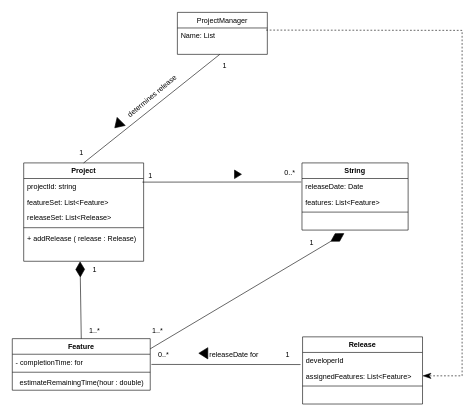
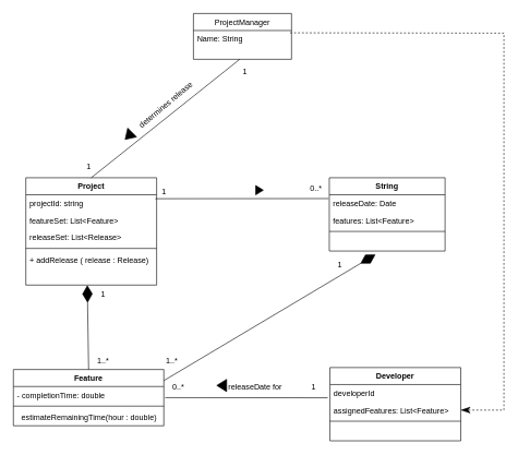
  <mxCell id="0" />
  <mxCell id="1" parent="0" />
  <mxCell id="2" value="Project" style="swimlane;fontStyle=1;align=center;verticalAlign=top;childLayout=stackLayout;horizontal=1;startSize=26;horizontalStack=0;resizeParent=1;resizeParentMax=0;resizeLast=0;collapsible=1;marginBottom=0;" vertex="1" parent="1"><mxGeometry x="39" y="271" width="200" height="164" as="geometry" /></mxCell>
  <mxCell id="3" value="projectId: string" style="text;strokeColor=none;fillColor=none;align=left;verticalAlign=top;spacingLeft=4;spacingRight=4;overflow=hidden;rotatable=0;points=[[0,0.5],[1,0.5]];portConstraint=eastwest;" vertex="1" parent="2"><mxGeometry y="26" width="200" height="26" as="geometry" /></mxCell>
  <mxCell id="4" value="featureSet: List&lt;Feature&gt;" style="text;strokeColor=none;fillColor=none;align=left;verticalAlign=top;spacingLeft=4;spacingRight=4;overflow=hidden;rotatable=0;points=[[0,0.5],[1,0.5]];portConstraint=eastwest;" vertex="1" parent="2"><mxGeometry y="52" width="200" height="26" as="geometry" /></mxCell>
  <mxCell id="5" value="releaseSet: List&lt;Release&gt;" style="text;strokeColor=none;fillColor=none;align=left;verticalAlign=top;spacingLeft=4;spacingRight=4;overflow=hidden;rotatable=0;points=[[0,0.5],[1,0.5]];portConstraint=eastwest;" vertex="1" parent="2"><mxGeometry y="78" width="200" height="26" as="geometry" /></mxCell>
  <mxCell id="6" value="" style="line;strokeWidth=1;fillColor=none;align=left;verticalAlign=middle;spacingTop=-1;spacingLeft=3;spacingRight=3;rotatable=0;labelPosition=right;points=[];portConstraint=eastwest;" vertex="1" parent="2"><mxGeometry y="104" width="200" height="8" as="geometry" /></mxCell>
  <mxCell id="7" value="+ addRelease ( release : Release)" style="text;strokeColor=none;fillColor=none;align=left;verticalAlign=top;spacingLeft=4;spacingRight=4;overflow=hidden;rotatable=0;points=[[0,0.5],[1,0.5]];portConstraint=eastwest;" vertex="1" parent="2"><mxGeometry y="112" width="200" height="26" as="geometry" /></mxCell>
  <mxCell id="8" value="                  " style="text;strokeColor=none;fillColor=none;align=left;verticalAlign=top;spacingLeft=4;spacingRight=4;overflow=hidden;rotatable=0;points=[[0,0.5],[1,0.5]];portConstraint=eastwest;" vertex="1" parent="2"><mxGeometry y="138" width="200" height="26" as="geometry" /></mxCell>
  <mxCell id="9" value="String" style="swimlane;fontStyle=1;align=center;verticalAlign=top;childLayout=stackLayout;horizontal=1;startSize=26;horizontalStack=0;resizeParent=1;resizeParentMax=0;resizeLast=0;collapsible=1;marginBottom=0;" vertex="1" parent="1"><mxGeometry x="503" y="271" width="177" height="112" as="geometry" /></mxCell>
  <mxCell id="10" value="releaseDate: Date" style="text;strokeColor=none;fillColor=none;align=left;verticalAlign=top;spacingLeft=4;spacingRight=4;overflow=hidden;rotatable=0;points=[[0,0.5],[1,0.5]];portConstraint=eastwest;" vertex="1" parent="9"><mxGeometry y="26" width="177" height="26" as="geometry" /></mxCell>
  <mxCell id="11" value="features: List&lt;Feature&gt;" style="text;strokeColor=none;fillColor=none;align=left;verticalAlign=top;spacingLeft=4;spacingRight=4;overflow=hidden;rotatable=0;points=[[0,0.5],[1,0.5]];portConstraint=eastwest;" vertex="1" parent="9"><mxGeometry y="52" width="177" height="26" as="geometry" /></mxCell>
  <mxCell id="12" value="" style="line;strokeWidth=1;fillColor=none;align=left;verticalAlign=middle;spacingTop=-1;spacingLeft=3;spacingRight=3;rotatable=0;labelPosition=right;points=[];portConstraint=eastwest;" vertex="1" parent="9"><mxGeometry y="78" width="177" height="8" as="geometry" /></mxCell>
  <mxCell id="13" value=" " style="text;strokeColor=none;fillColor=none;align=left;verticalAlign=top;spacingLeft=4;spacingRight=4;overflow=hidden;rotatable=0;points=[[0,0.5],[1,0.5]];portConstraint=eastwest;" vertex="1" parent="9"><mxGeometry y="86" width="177" height="26" as="geometry" /></mxCell>
- <mxCell id="14" value="Release" style="swimlane;fontStyle=1;align=center;verticalAlign=top;childLayout=stackLayout;horizontal=1;startSize=26;horizontalStack=0;resizeParent=1;resizeParentMax=0;resizeLast=0;collapsible=1;marginBottom=0;" vertex="1" parent="1"><mxGeometry x="504" y="561" width="200" height="112" as="geometry" /></mxCell>
+ <mxCell id="14" value="Developer" style="swimlane;fontStyle=1;align=center;verticalAlign=top;childLayout=stackLayout;horizontal=1;startSize=26;horizontalStack=0;resizeParent=1;resizeParentMax=0;resizeLast=0;collapsible=1;marginBottom=0;" vertex="1" parent="1"><mxGeometry x="504" y="561" width="200" height="112" as="geometry" /></mxCell>
  <mxCell id="15" value="developerId" style="text;strokeColor=none;fillColor=none;align=left;verticalAlign=top;spacingLeft=4;spacingRight=4;overflow=hidden;rotatable=0;points=[[0,0.5],[1,0.5]];portConstraint=eastwest;" vertex="1" parent="14"><mxGeometry y="26" width="200" height="26" as="geometry" /></mxCell>
  <mxCell id="16" value="assignedFeatures: List&lt;Feature&gt;" style="text;strokeColor=none;fillColor=none;align=left;verticalAlign=top;spacingLeft=4;spacingRight=4;overflow=hidden;rotatable=0;points=[[0,0.5],[1,0.5]];portConstraint=eastwest;" vertex="1" parent="14"><mxGeometry y="52" width="200" height="26" as="geometry" /></mxCell>
  <mxCell id="17" value="" style="line;strokeWidth=1;fillColor=none;align=left;verticalAlign=middle;spacingTop=-1;spacingLeft=3;spacingRight=3;rotatable=0;labelPosition=right;points=[];portConstraint=eastwest;" vertex="1" parent="14"><mxGeometry y="78" width="200" height="8" as="geometry" /></mxCell>
  <mxCell id="18" value="                  " style="text;strokeColor=none;fillColor=none;align=left;verticalAlign=top;spacingLeft=4;spacingRight=4;overflow=hidden;rotatable=0;points=[[0,0.5],[1,0.5]];portConstraint=eastwest;" vertex="1" parent="14"><mxGeometry y="86" width="200" height="26" as="geometry" /></mxCell>
  <mxCell id="19" value="Feature" style="swimlane;fontStyle=1;align=center;verticalAlign=top;childLayout=stackLayout;horizontal=1;startSize=26;horizontalStack=0;resizeParent=1;resizeParentMax=0;resizeLast=0;collapsible=1;marginBottom=0;" vertex="1" parent="1"><mxGeometry x="20" y="564" width="230" height="86" as="geometry" /></mxCell>
- <mxCell id="20" value="- completionTime: for" style="text;strokeColor=none;fillColor=none;align=left;verticalAlign=top;spacingLeft=4;spacingRight=4;overflow=hidden;rotatable=0;points=[[0,0.5],[1,0.5]];portConstraint=eastwest;" vertex="1" parent="19"><mxGeometry y="26" width="230" height="26" as="geometry" /></mxCell>
+ <mxCell id="20" value="- completionTime: double" style="text;strokeColor=none;fillColor=none;align=left;verticalAlign=top;spacingLeft=4;spacingRight=4;overflow=hidden;rotatable=0;points=[[0,0.5],[1,0.5]];portConstraint=eastwest;" vertex="1" parent="19"><mxGeometry y="26" width="230" height="26" as="geometry" /></mxCell>
  <mxCell id="21" value="" style="line;strokeWidth=1;fillColor=none;align=left;verticalAlign=middle;spacingTop=-1;spacingLeft=3;spacingRight=3;rotatable=0;labelPosition=right;points=[];portConstraint=eastwest;" vertex="1" parent="19"><mxGeometry y="52" width="230" height="8" as="geometry" /></mxCell>
  <mxCell id="22" value="  estimateRemainingTime(hour : double)" style="text;strokeColor=none;fillColor=none;align=left;verticalAlign=top;spacingLeft=4;spacingRight=4;overflow=hidden;rotatable=0;points=[[0,0.5],[1,0.5]];portConstraint=eastwest;" vertex="1" parent="19"><mxGeometry y="60" width="230" height="26" as="geometry" /></mxCell>
  <mxCell id="23" value="" style="group" vertex="1" connectable="0" parent="1"><mxGeometry x="230" y="278" width="273" height="26" as="geometry" /></mxCell>
  <mxCell id="24" value="" style="verticalLabelPosition=bottom;verticalAlign=top;html=1;shape=mxgraph.basic.acute_triangle;dx=0.5;fillColor=#000000;direction=south;" vertex="1" parent="23"><mxGeometry x="160.505" y="4.855" width="11.568" height="14.29" as="geometry" /></mxCell>
  <mxCell id="25" value="" style="group" vertex="1" connectable="0" parent="23"><mxGeometry width="273" height="26" as="geometry" /></mxCell>
  <mxCell id="26" value="" style="endArrow=none;html=1;entryX=-0.005;entryY=-0.008;entryDx=0;entryDy=0;entryPerimeter=0;" edge="1" parent="25"><mxGeometry width="50" height="50" relative="1" as="geometry"><mxPoint x="6.941" y="25" as="sourcePoint" /><mxPoint x="271.843" y="24.792" as="targetPoint" /></mxGeometry></mxCell>
  <mxCell id="27" value="0..*" style="text;html=1;strokeColor=none;fillColor=none;align=center;verticalAlign=middle;whiteSpace=wrap;rounded=0;" vertex="1" parent="25"><mxGeometry x="230.051" width="46.271" height="20" as="geometry" /></mxCell>
  <mxCell id="28" value="1" style="text;html=1;strokeColor=none;fillColor=none;align=center;verticalAlign=middle;whiteSpace=wrap;rounded=0;" vertex="1" parent="1"><mxGeometry x="135" y="440" width="45.254" height="20" as="geometry" /></mxCell>
  <mxCell id="29" value="" style="endArrow=none;html=1;exitX=1;exitY=0.5;exitDx=0;exitDy=0;entryX=-0.027;entryY=-0.223;entryDx=0;entryDy=0;entryPerimeter=0;" edge="1" parent="1"><mxGeometry width="50" height="50" relative="1" as="geometry"><mxPoint x="252" y="607" as="sourcePoint" /><mxPoint x="500.6" y="607.202" as="targetPoint" /></mxGeometry></mxCell>
  <mxCell id="30" value="releaseDate for" style="text;html=1;strokeColor=none;fillColor=none;align=center;verticalAlign=middle;whiteSpace=wrap;rounded=0;" vertex="1" parent="1"><mxGeometry x="345" y="581" width="90" height="20" as="geometry" /></mxCell>
  <mxCell id="31" value="1" style="text;html=1;strokeColor=none;fillColor=none;align=center;verticalAlign=middle;whiteSpace=wrap;rounded=0;" vertex="1" parent="1"><mxGeometry x="226.42" y="282" width="49.153" height="20" as="geometry" /></mxCell>
  <mxCell id="32" value="1..*" style="text;html=1;strokeColor=none;fillColor=none;align=center;verticalAlign=middle;whiteSpace=wrap;rounded=0;" vertex="1" parent="1"><mxGeometry x="134.995" y="541" width="45.254" height="20" as="geometry" /></mxCell>
  <mxCell id="33" value="1..*" style="text;html=1;strokeColor=none;fillColor=none;align=center;verticalAlign=middle;whiteSpace=wrap;rounded=0;" vertex="1" parent="1"><mxGeometry x="239.995" y="541" width="45.254" height="20" as="geometry" /></mxCell>
  <mxCell id="34" value="1" style="text;html=1;strokeColor=none;fillColor=none;align=center;verticalAlign=middle;whiteSpace=wrap;rounded=0;" vertex="1" parent="1"><mxGeometry x="497" y="395" width="45.254" height="20" as="geometry" /></mxCell>
  <mxCell id="35" value="0..*" style="text;html=1;strokeColor=none;fillColor=none;align=center;verticalAlign=middle;whiteSpace=wrap;rounded=0;" vertex="1" parent="1"><mxGeometry x="249.995" y="581" width="45.254" height="20" as="geometry" /></mxCell>
  <mxCell id="36" value="1" style="text;html=1;strokeColor=none;fillColor=none;align=center;verticalAlign=middle;whiteSpace=wrap;rounded=0;" vertex="1" parent="1"><mxGeometry x="456.75" y="581" width="45.254" height="20" as="geometry" /></mxCell>
  <mxCell id="37" value="" style="endArrow=diamondThin;endFill=1;endSize=24;html=1;entryX=0.399;entryY=1.205;entryDx=0;entryDy=0;entryPerimeter=0;exitX=0;exitY=0;exitDx=0;exitDy=0;" edge="1" parent="1" source="35" target="13"><mxGeometry width="160" relative="1" as="geometry"><mxPoint x="260" y="571" as="sourcePoint" /><mxPoint x="420" y="571" as="targetPoint" /></mxGeometry></mxCell>
  <mxCell id="38" value="" style="endArrow=diamondThin;endFill=1;endSize=24;html=1;entryX=0.47;entryY=1.004;entryDx=0;entryDy=0;entryPerimeter=0;exitX=0.5;exitY=0;exitDx=0;exitDy=0;" edge="1" parent="1" source="19" target="8"><mxGeometry width="160" relative="1" as="geometry"><mxPoint x="9.995" y="626.67" as="sourcePoint" /><mxPoint x="333.623" y="434" as="targetPoint" /></mxGeometry></mxCell>
  <mxCell id="39" value="" style="verticalLabelPosition=bottom;verticalAlign=top;html=1;shape=mxgraph.basic.acute_triangle;dx=0.5;direction=north;fillColor=#000000;" vertex="1" parent="1"><mxGeometry x="331" y="579" width="15" height="18.75" as="geometry" /></mxCell>
  <mxCell id="40" value="ProjectManager" style="swimlane;fontStyle=0;childLayout=stackLayout;horizontal=1;startSize=26;fillColor=none;horizontalStack=0;resizeParent=1;resizeParentMax=0;resizeLast=0;collapsible=1;marginBottom=0;" vertex="1" parent="1"><mxGeometry x="295.25" y="20" width="150" height="70" as="geometry" /></mxCell>
- <mxCell id="41" value="Name: List" style="text;strokeColor=none;fillColor=none;align=left;verticalAlign=top;spacingLeft=4;spacingRight=4;overflow=hidden;rotatable=0;points=[[0,0.5],[1,0.5]];portConstraint=eastwest;" vertex="1" parent="40"><mxGeometry y="26" width="150" height="44" as="geometry" /></mxCell>
+ <mxCell id="41" value="Name: String" style="text;strokeColor=none;fillColor=none;align=left;verticalAlign=top;spacingLeft=4;spacingRight=4;overflow=hidden;rotatable=0;points=[[0,0.5],[1,0.5]];portConstraint=eastwest;" vertex="1" parent="40"><mxGeometry y="26" width="150" height="44" as="geometry" /></mxCell>
  <mxCell id="42" value="" style="endArrow=none;html=1;exitX=0.5;exitY=0;exitDx=0;exitDy=0;" edge="1" parent="1" source="2"><mxGeometry width="50" height="50" relative="1" as="geometry"><mxPoint x="400" y="230" as="sourcePoint" /><mxPoint x="366" y="90" as="targetPoint" /></mxGeometry></mxCell>
  <mxCell id="43" value="determines release" style="text;html=1;strokeColor=none;fillColor=none;align=center;verticalAlign=middle;whiteSpace=wrap;rounded=0;rotation=-40;" vertex="1" parent="1"><mxGeometry x="200.71" y="150" width="105" height="20" as="geometry" /></mxCell>
  <mxCell id="44" value="" style="triangle;whiteSpace=wrap;html=1;fillColor=#000000;rotation=-225;" vertex="1" parent="1"><mxGeometry x="188.71" y="197.66" width="15" height="19" as="geometry" /></mxCell>
  <mxCell id="45" value="1" style="text;html=1;strokeColor=none;fillColor=none;align=center;verticalAlign=middle;whiteSpace=wrap;rounded=0;" vertex="1" parent="1"><mxGeometry x="111" y="244" width="49.153" height="20" as="geometry" /></mxCell>
  <mxCell id="46" value="1" style="text;html=1;strokeColor=none;fillColor=none;align=center;verticalAlign=middle;whiteSpace=wrap;rounded=0;" vertex="1" parent="1"><mxGeometry x="350" y="100" width="49.153" height="20" as="geometry" /></mxCell>
  <mxCell id="47" value="" style="endArrow=classicThin;dashed=1;endFill=1;endSize=12;html=1;exitX=0.986;exitY=0.08;exitDx=0;exitDy=0;exitPerimeter=0;entryX=1;entryY=0.5;entryDx=0;entryDy=0;rounded=0;" edge="1" parent="1" source="41" target="16"><mxGeometry width="160" relative="1" as="geometry"><mxPoint x="690" y="110" as="sourcePoint" /><mxPoint x="850" y="110" as="targetPoint" /><Array as="points"><mxPoint x="770" y="50" /><mxPoint x="770" y="626" /></Array></mxGeometry></mxCell>
